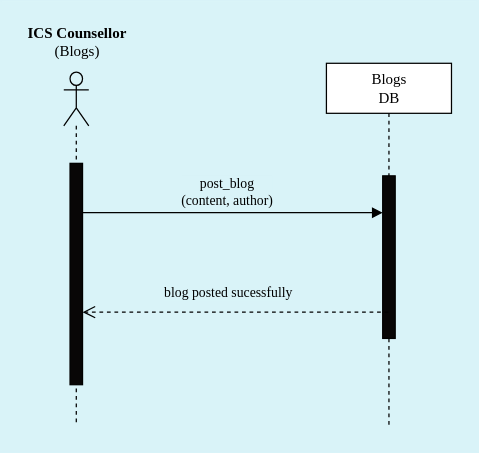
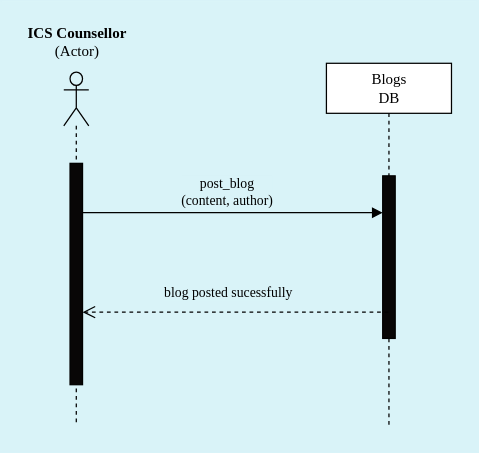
  <mxCell id="0" />
  <mxCell id="1" parent="0" />
  <mxCell id="2" value="" style="shape=umlLifeline;perimeter=lifelinePerimeter;whiteSpace=wrap;html=1;container=1;dropTarget=0;collapsible=0;recursiveResize=0;outlineConnect=0;portConstraint=eastwest;newEdgeStyle={&quot;curved&quot;:0,&quot;rounded&quot;:0};participant=umlActor;fillColor=none;size=43;" vertex="1" parent="1"><mxGeometry x="50.5" y="57" width="20" height="283" as="geometry" /></mxCell>
  <mxCell id="3" value="" style="html=1;points=[[0,0,0,0,5],[0,1,0,0,-5],[1,0,0,0,5],[1,1,0,0,-5]];perimeter=orthogonalPerimeter;outlineConnect=0;targetShapes=umlLifeline;portConstraint=eastwest;newEdgeStyle={&quot;curved&quot;:0,&quot;rounded&quot;:0};fillColor=#080606;strokeColor=#000000;" vertex="1" parent="2"><mxGeometry x="5" y="73" width="10" height="177" as="geometry" /></mxCell>
- <mxCell id="4" value="ICS Counsellor&lt;br&gt;&lt;span style=&quot;font-weight: normal;&quot;&gt;(Blogs)&lt;/span&gt;" style="text;align=center;fontStyle=1;verticalAlign=middle;spacingLeft=3;spacingRight=3;strokeColor=none;rotatable=0;points=[[0,0.5],[1,0.5]];portConstraint=eastwest;html=1;fontFamily=Poppins;fontSource=https%3A%2F%2Ffonts.googleapis.com%2Fcss%3Ffamily%3DPoppins;" vertex="1" parent="1"><mxGeometry x="20.5" y="20" width="80" height="26" as="geometry" /></mxCell>
+ <mxCell id="4" value="ICS Counsellor&lt;br&gt;&lt;span style=&quot;font-weight: normal;&quot;&gt;(Actor)&lt;/span&gt;" style="text;align=center;fontStyle=1;verticalAlign=middle;spacingLeft=3;spacingRight=3;strokeColor=none;rotatable=0;points=[[0,0.5],[1,0.5]];portConstraint=eastwest;html=1;fontFamily=Poppins;fontSource=https%3A%2F%2Ffonts.googleapis.com%2Fcss%3Ffamily%3DPoppins;" vertex="1" parent="1"><mxGeometry x="20.5" y="20" width="80" height="26" as="geometry" /></mxCell>
  <mxCell id="5" value="" style="html=1;verticalAlign=bottom;endArrow=block;curved=0;rounded=0;" edge="1" parent="1"><mxGeometry x="-0.001" relative="1" as="geometry"><mxPoint x="65.5" y="169.5" as="sourcePoint" /><mxPoint x="305.5" y="169.5" as="targetPoint" /><mxPoint as="offset" /></mxGeometry></mxCell>
  <mxCell id="6" value="post_blog&lt;br&gt;(content, author)" style="edgeLabel;html=1;align=center;verticalAlign=middle;resizable=0;points=[];fontFamily=Poppins;fontSource=https%3A%2F%2Ffonts.googleapis.com%2Fcss%3Ffamily%3DPoppins;labelBackgroundColor=#D9F3F8;" vertex="1" connectable="0" parent="5"><mxGeometry x="-0.037" y="-2" relative="1" as="geometry"><mxPoint x="-1" y="-19" as="offset" /></mxGeometry></mxCell>
  <mxCell id="7" value="&lt;font data-font-src=&quot;https://fonts.googleapis.com/css?family=Poppins&quot; face=&quot;Poppins&quot;&gt;Blogs &lt;br&gt;DB&lt;/font&gt;" style="shape=umlLifeline;perimeter=lifelinePerimeter;whiteSpace=wrap;html=1;container=1;dropTarget=0;collapsible=0;recursiveResize=0;outlineConnect=0;portConstraint=eastwest;newEdgeStyle={&quot;curved&quot;:0,&quot;rounded&quot;:0};" vertex="1" parent="1"><mxGeometry x="260.5" y="50" width="100" height="290" as="geometry" /></mxCell>
  <mxCell id="8" value="" style="html=1;points=[[0,0,0,0,5],[0,1,0,0,-5],[1,0,0,0,5],[1,1,0,0,-5]];perimeter=orthogonalPerimeter;outlineConnect=0;targetShapes=umlLifeline;portConstraint=eastwest;newEdgeStyle={&quot;curved&quot;:0,&quot;rounded&quot;:0};fillColor=#080606;strokeColor=#000000;" vertex="1" parent="7"><mxGeometry x="45" y="90" width="10" height="130" as="geometry" /></mxCell>
  <mxCell id="9" value="" style="html=1;verticalAlign=bottom;endArrow=open;dashed=1;endSize=8;curved=0;rounded=0;" edge="1" parent="1"><mxGeometry relative="1" as="geometry"><mxPoint x="310" y="249" as="sourcePoint" /><mxPoint x="65.5" y="249" as="targetPoint" /></mxGeometry></mxCell>
  <mxCell id="10" value="blog posted sucessfully" style="edgeLabel;html=1;align=center;verticalAlign=middle;resizable=0;points=[];fontFamily=Poppins;fontSource=https%3A%2F%2Ffonts.googleapis.com%2Fcss%3Ffamily%3DPoppins;labelBackgroundColor=#D9F3F8;" vertex="1" connectable="0" parent="9"><mxGeometry x="0.034" y="-1" relative="1" as="geometry"><mxPoint x="-3" y="-16" as="offset" /></mxGeometry></mxCell>
